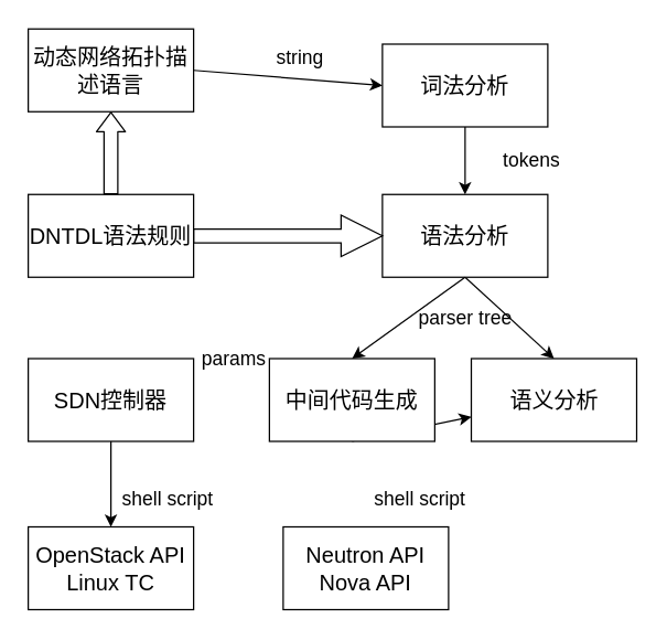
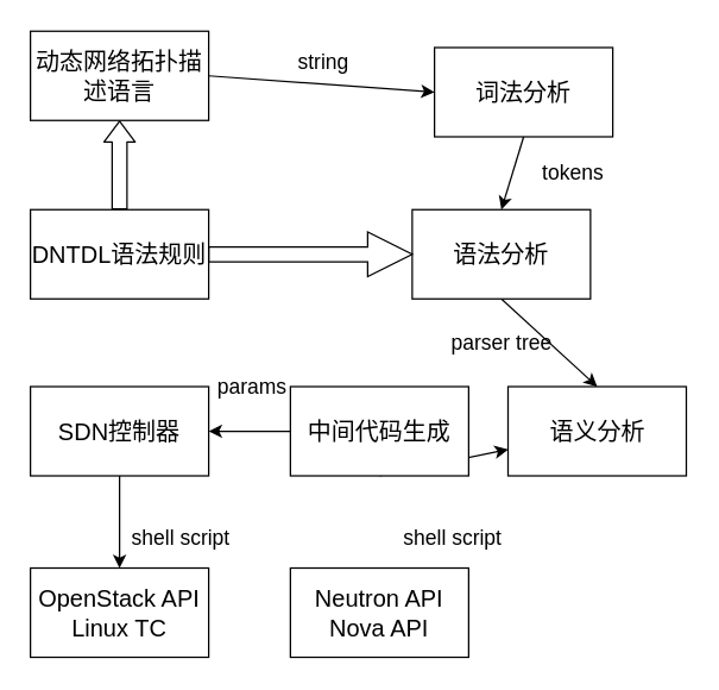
  <mxCell id="0" />
  <mxCell id="1" parent="0" />
  <mxCell id="2" style="rounded=0;orthogonalLoop=1;jettySize=auto;html=1;exitX=0.5;exitY=1;exitDx=0;exitDy=0;entryX=0.5;entryY=0;entryDx=0;entryDy=0;" edge="1" parent="1" source="3" target="6"><mxGeometry relative="1" as="geometry" /></mxCell>
  <mxCell id="3" value="&lt;font style=&quot;font-size: 16px&quot;&gt;语法分析&lt;/font&gt;" style="rounded=0;whiteSpace=wrap;html=1;" parent="1" vertex="1"><mxGeometry x="277" y="140.5" width="120" height="60" as="geometry" /></mxCell>
  <mxCell id="4" style="rounded=0;orthogonalLoop=1;jettySize=auto;html=1;exitX=0.5;exitY=1;exitDx=0;exitDy=0;entryX=0.5;entryY=0;entryDx=0;entryDy=0;" edge="1" parent="1" source="5" target="3"><mxGeometry relative="1" as="geometry" /></mxCell>
- <mxCell id="5" value="&lt;font style=&quot;font-size: 16px&quot;&gt;词法分析&lt;/font&gt;" style="rounded=0;whiteSpace=wrap;html=1;" parent="1" vertex="1"><mxGeometry x="277" y="31.5" width="120" height="60" as="geometry" /></mxCell>
+ <mxCell id="5" value="&lt;font style=&quot;font-size: 16px&quot;&gt;词法分析&lt;/font&gt;" style="rounded=0;whiteSpace=wrap;html=1;" parent="1" vertex="1"><mxGeometry x="292" y="31.5" width="120" height="60" as="geometry" /></mxCell>
  <mxCell id="6" value="&lt;font style=&quot;font-size: 16px&quot;&gt;语义分析&lt;/font&gt;" style="rounded=0;whiteSpace=wrap;html=1;" parent="1" vertex="1"><mxGeometry x="341.5" y="259.5" width="120" height="60" as="geometry" /></mxCell>
  <mxCell id="7" value="&lt;font style=&quot;font-size: 16px&quot;&gt;动态网络拓扑描述语言&lt;/font&gt;" style="rounded=0;whiteSpace=wrap;html=1;" parent="1" vertex="1"><mxGeometry x="20" y="20.5" width="120" height="60" as="geometry" /></mxCell>
  <mxCell id="8" value="&lt;font style=&quot;font-size: 16px&quot;&gt;DNTDL语法规则&lt;/font&gt;" style="rounded=0;whiteSpace=wrap;html=1;" parent="1" vertex="1"><mxGeometry x="20" y="140.5" width="120" height="60" as="geometry" /></mxCell>
  <mxCell id="9" value="" style="endArrow=classic;html=1;entryX=0;entryY=0.5;entryDx=0;entryDy=0;exitX=1;exitY=0.5;exitDx=0;exitDy=0;shape=arrow;" parent="1" source="8" target="3" edge="1"><mxGeometry width="50" height="50" relative="1" as="geometry"><mxPoint x="170" y="231" as="sourcePoint" /><mxPoint x="220" y="181" as="targetPoint" /><Array as="points"><mxPoint x="205" y="201" /></Array></mxGeometry></mxCell>
  <mxCell id="10" value="" style="endArrow=classic;html=1;entryX=0;entryY=0.5;entryDx=0;entryDy=0;exitX=1;exitY=0.5;exitDx=0;exitDy=0;" parent="1" edge="1" target="5" source="7"><mxGeometry width="50" height="50" relative="1" as="geometry"><mxPoint x="165" y="81" as="sourcePoint" /><mxPoint x="235" y="81" as="targetPoint" /></mxGeometry></mxCell>
  <mxCell id="11" value="" style="endArrow=classic;html=1;exitX=0.5;exitY=0;exitDx=0;exitDy=0;entryX=0.5;entryY=1;entryDx=0;entryDy=0;shape=flexArrow;endWidth=10;endSize=4.33;" parent="1" source="8" target="7" edge="1"><mxGeometry width="50" height="50" relative="1" as="geometry"><mxPoint x="80" y="191" as="sourcePoint" /><mxPoint x="130" y="141" as="targetPoint" /></mxGeometry></mxCell>
  <mxCell id="12" value="&lt;font style=&quot;font-size: 16px&quot;&gt;SDN控制器&lt;/font&gt;" style="rounded=0;whiteSpace=wrap;html=1;" parent="1" vertex="1"><mxGeometry x="20" y="259.5" width="120" height="60" as="geometry" /></mxCell>
- <mxCell id="13" value="&lt;font style=&quot;font-size: 16px&quot;&gt;Neutron API&lt;br&gt;Nova API&lt;/font&gt;&lt;br&gt;" style="rounded=0;whiteSpace=wrap;html=1;" parent="1" vertex="1"><mxGeometry x="205" y="381.5" width="120" height="60" as="geometry" /></mxCell>
+ <mxCell id="13" value="&lt;font style=&quot;font-size: 16px&quot;&gt;Neutron API&lt;br&gt;Nova API&lt;/font&gt;&lt;br&gt;" style="rounded=0;whiteSpace=wrap;html=1;" parent="1" vertex="1"><mxGeometry x="195" y="381.5" width="120" height="60" as="geometry" /></mxCell>
  <mxCell id="14" value="&lt;font style=&quot;font-size: 14px&quot;&gt;params&lt;/font&gt;" style="text;html=1;resizable=0;autosize=1;align=center;verticalAlign=middle;points=[];fillColor=none;strokeColor=none;rounded=0;" parent="1" vertex="1"><mxGeometry x="140" y="250.5" width="57" height="19" as="geometry" /></mxCell>
  <mxCell id="15" value="&lt;span style=&quot;font-size: 14px&quot;&gt;shell script&lt;/span&gt;" style="text;html=1;resizable=0;autosize=1;align=center;verticalAlign=middle;points=[];fillColor=none;strokeColor=none;rounded=0;" parent="1" vertex="1"><mxGeometry x="265.5" y="351" width="76" height="19" as="geometry" /></mxCell>
- <mxCell id="16" value="" style="endArrow=classic;html=1;exitX=0.5;exitY=1;exitDx=0;exitDy=0;entryX=0.5;entryY=0;entryDx=0;entryDy=0;" parent="1" edge="1" target="25" source="3"><mxGeometry width="50" height="50" relative="1" as="geometry"><mxPoint x="294" y="231" as="sourcePoint" /><mxPoint x="294" y="247" as="targetPoint" /></mxGeometry></mxCell>
  <mxCell id="17" value="&lt;font style=&quot;font-size: 14px&quot;&gt;string&lt;/font&gt;" style="text;html=1;resizable=0;autosize=1;align=center;verticalAlign=middle;points=[];fillColor=none;strokeColor=none;rounded=0;" parent="1" vertex="1"><mxGeometry x="195" y="31" width="44" height="19" as="geometry" /></mxCell>
  <mxCell id="18" value="&lt;font style=&quot;font-size: 14px&quot;&gt;tokens&lt;/font&gt;" style="text;html=1;resizable=0;autosize=1;align=center;verticalAlign=middle;points=[];fillColor=none;strokeColor=none;rounded=0;strokeWidth=3;" parent="1" vertex="1"><mxGeometry x="359" y="106.5" width="51" height="19" as="geometry" /></mxCell>
  <mxCell id="19" value="&lt;font style=&quot;font-size: 14px&quot;&gt;parser tree&lt;/font&gt;" style="text;html=1;resizable=0;autosize=1;align=center;verticalAlign=middle;points=[];fillColor=none;strokeColor=none;rounded=0;" parent="1" vertex="1"><mxGeometry x="298" y="220.5" width="78" height="19" as="geometry" /></mxCell>
  <mxCell id="20" value="&lt;font style=&quot;font-size: 16px&quot;&gt;OpenStack API&lt;br&gt;Linux TC&lt;br&gt;&lt;/font&gt;" style="rounded=0;whiteSpace=wrap;html=1;" parent="1" vertex="1"><mxGeometry x="20" y="381.5" width="120" height="60" as="geometry" /></mxCell>
  <mxCell id="21" value="" style="endArrow=classic;html=1;exitX=0.5;exitY=1;exitDx=0;exitDy=0;" parent="1" edge="1" target="20" source="12"><mxGeometry width="50" height="50" relative="1" as="geometry"><mxPoint x="104" y="351" as="sourcePoint" /><mxPoint x="104" y="395" as="targetPoint" /></mxGeometry></mxCell>
  <mxCell id="22" value="&lt;font style=&quot;font-size: 14px&quot;&gt;shell script&lt;/font&gt;" style="text;html=1;resizable=0;autosize=1;align=center;verticalAlign=middle;points=[];fillColor=none;strokeColor=none;rounded=0;" parent="1" vertex="1"><mxGeometry x="83" y="351" width="76" height="19" as="geometry" /></mxCell>
  <mxCell id="23" style="edgeStyle=none;rounded=0;orthogonalLoop=1;jettySize=auto;html=1;exitX=0.5;exitY=1;exitDx=0;exitDy=0;" edge="1" parent="1" source="25" target="6"><mxGeometry relative="1" as="geometry" /></mxCell>
+ <mxCell id="24" style="edgeStyle=none;rounded=0;orthogonalLoop=1;jettySize=auto;html=1;exitX=0;exitY=0.5;exitDx=0;exitDy=0;entryX=1;entryY=0.5;entryDx=0;entryDy=0;" edge="1" parent="1" source="25" target="12"><mxGeometry relative="1" as="geometry" /></mxCell>
  <mxCell id="25" value="&lt;span style=&quot;font-size: 16px&quot;&gt;中间代码生成&lt;/span&gt;" style="rounded=0;whiteSpace=wrap;html=1;" vertex="1" parent="1"><mxGeometry x="195" y="259.5" width="120" height="60" as="geometry" /></mxCell>
